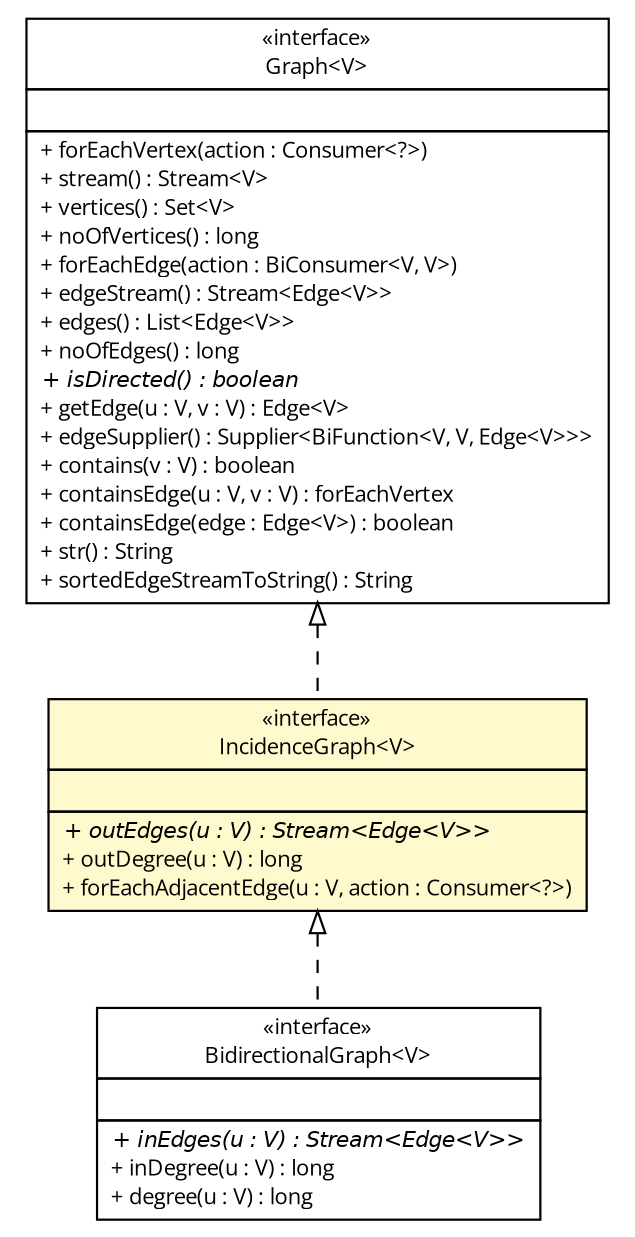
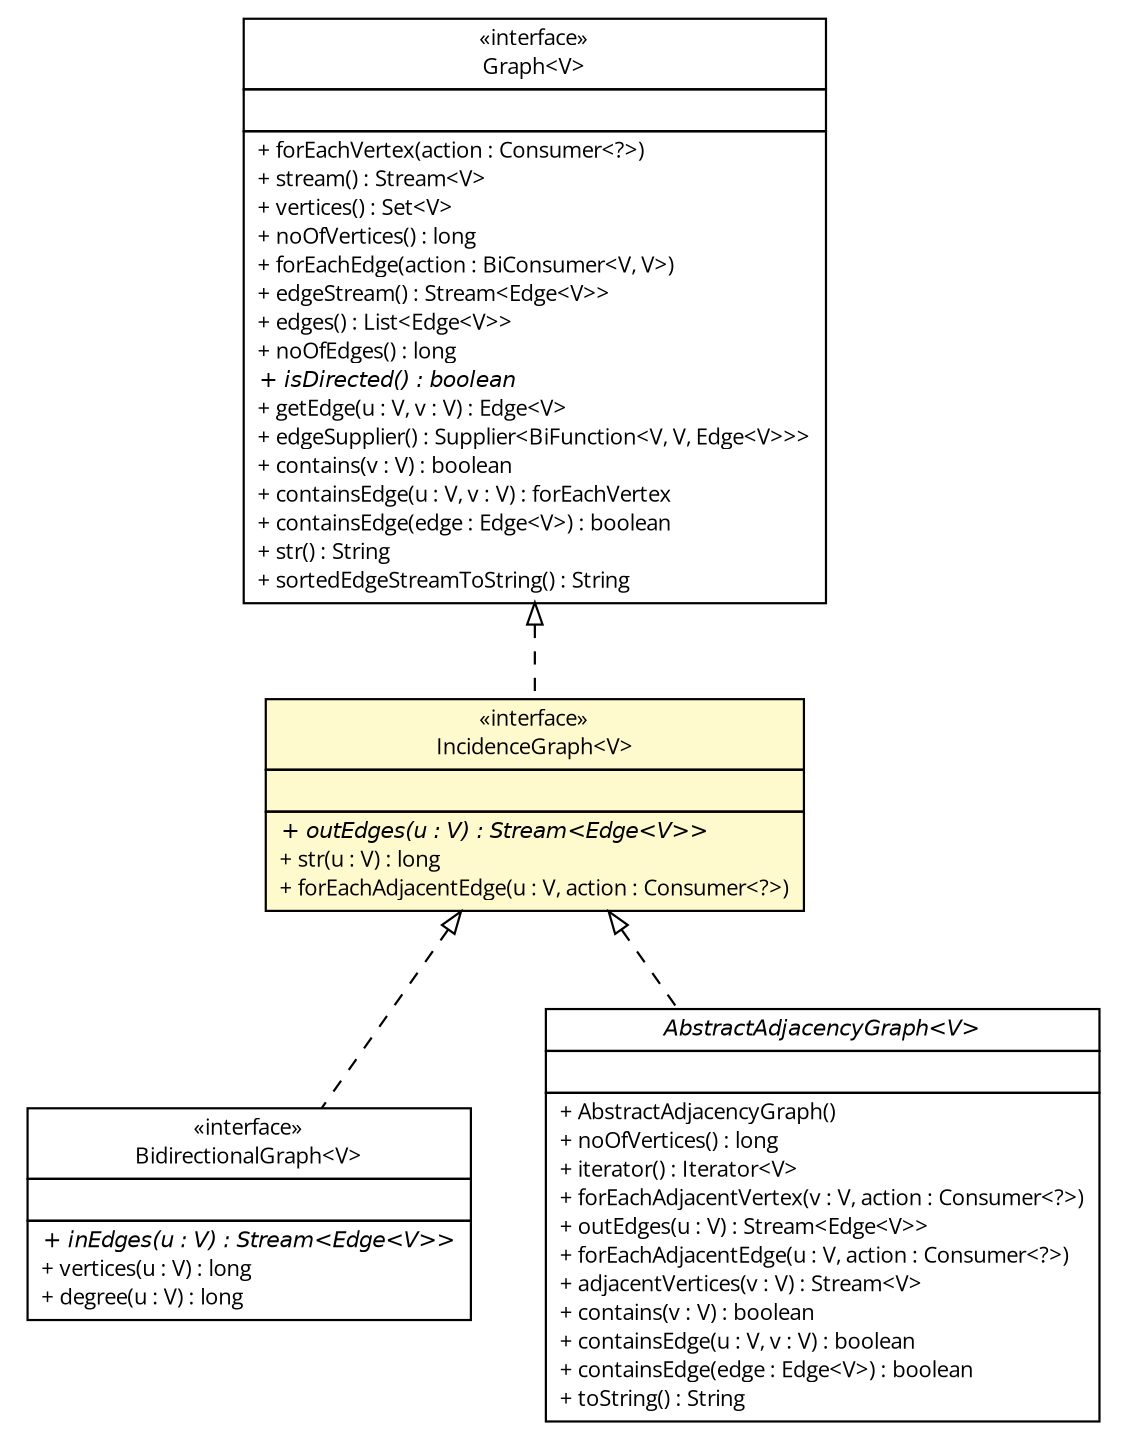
  digraph {
    fontname="Open Sans"
    nodesep=0.25
    ranksep=0.5
    node [fontcolor=black fontname="Open Sans" fontsize=10.0 shape=plaintext]
    edge [arrowtail=empty dir=back fontname="Open Sans" fontsize=10 headport=p labelfontname=Helvetica labelfontsize=10 style=dashed tailport=p]
-   n1 [label=<<table title="org.jgraphl.IncidenceGraph" border="0" cellborder="1" cellspacing="0" cellpadding="2" port="p" bgcolor="lemonChiffon" href="./IncidenceGraph.html"> 		<tr><td><table border="0" cellspacing="0" cellpadding="1"> <tr><td align="center" balign="center"> &#171;interface&#187; </td></tr> <tr><td align="center" balign="center"> IncidenceGraph&lt;V&gt; </td></tr> 		</table></td></tr> 		<tr><td><table border="0" cellspacing="0" cellpadding="1"> <tr><td align="left" balign="left">  </td></tr> 		</table></td></tr> 		<tr><td><table border="0" cellspacing="0" cellpadding="1"> <tr><td align="left" balign="left"><font face="Helvetica-Oblique" point-size="10.0"> + outEdges(u : V) : Stream&lt;Edge&lt;V&gt;&gt; </font></td></tr> <tr><td align="left" balign="left"> + outDegree(u : V) : long </td></tr> <tr><td align="left" balign="left"> + forEachAdjacentEdge(u : V, action : Consumer&lt;?&gt;) </td></tr> 		</table></td></tr> 		</table>>]
-   n2 [label=<<table title="org.jgraphl.BidirectionalGraph" border="0" cellborder="1" cellspacing="0" cellpadding="2" port="p" href="./BidirectionalGraph.html"> 		<tr><td><table border="0" cellspacing="0" cellpadding="1"> <tr><td align="center" balign="center"> &#171;interface&#187; </td></tr> <tr><td align="center" balign="center"> BidirectionalGraph&lt;V&gt; </td></tr> 		</table></td></tr> 		<tr><td><table border="0" cellspacing="0" cellpadding="1"> <tr><td align="left" balign="left">  </td></tr> 		</table></td></tr> 		<tr><td><table border="0" cellspacing="0" cellpadding="1"> <tr><td align="left" balign="left"><font face="Helvetica-Oblique" point-size="10.0"> + inEdges(u : V) : Stream&lt;Edge&lt;V&gt;&gt; </font></td></tr> <tr><td align="left" balign="left"> + inDegree(u : V) : long </td></tr> <tr><td align="left" balign="left"> + degree(u : V) : long </td></tr> 		</table></td></tr> 		</table>>]
+   n1 [label=<<table title="org.jgraphl.IncidenceGraph" border="0" cellborder="1" cellspacing="0" cellpadding="2" port="p" bgcolor="lemonChiffon" href="./IncidenceGraph.html"> 		<tr><td><table border="0" cellspacing="0" cellpadding="1"> <tr><td align="center" balign="center"> &#171;interface&#187; </td></tr> <tr><td align="center" balign="center"> IncidenceGraph&lt;V&gt; </td></tr> 		</table></td></tr> 		<tr><td><table border="0" cellspacing="0" cellpadding="1"> <tr><td align="left" balign="left">  </td></tr> 		</table></td></tr> 		<tr><td><table border="0" cellspacing="0" cellpadding="1"> <tr><td align="left" balign="left"><font face="Helvetica-Oblique" point-size="10.0"> + outEdges(u : V) : Stream&lt;Edge&lt;V&gt;&gt; </font></td></tr> <tr><td align="left" balign="left"> + str(u : V) : long </td></tr> <tr><td align="left" balign="left"> + forEachAdjacentEdge(u : V, action : Consumer&lt;?&gt;) </td></tr> 		</table></td></tr> 		</table>>]
+   n2 [label=<<table title="org.jgraphl.BidirectionalGraph" border="0" cellborder="1" cellspacing="0" cellpadding="2" port="p" href="./BidirectionalGraph.html"> 		<tr><td><table border="0" cellspacing="0" cellpadding="1"> <tr><td align="center" balign="center"> &#171;interface&#187; </td></tr> <tr><td align="center" balign="center"> BidirectionalGraph&lt;V&gt; </td></tr> 		</table></td></tr> 		<tr><td><table border="0" cellspacing="0" cellpadding="1"> <tr><td align="left" balign="left">  </td></tr> 		</table></td></tr> 		<tr><td><table border="0" cellspacing="0" cellpadding="1"> <tr><td align="left" balign="left"><font face="Helvetica-Oblique" point-size="10.0"> + inEdges(u : V) : Stream&lt;Edge&lt;V&gt;&gt; </font></td></tr> <tr><td align="left" balign="left"> + vertices(u : V) : long </td></tr> <tr><td align="left" balign="left"> + degree(u : V) : long </td></tr> 		</table></td></tr> 		</table>>]
+   n3 [label=<<table title="org.jgraphl.graph.AbstractAdjacencyGraph" border="0" cellborder="1" cellspacing="0" cellpadding="2" port="p" href="./graph/AbstractAdjacencyGraph.html"> 		<tr><td><table border="0" cellspacing="0" cellpadding="1"> <tr><td align="center" balign="center"><font face="Helvetica-Oblique"> AbstractAdjacencyGraph&lt;V&gt; </font></td></tr> 		</table></td></tr> 		<tr><td><table border="0" cellspacing="0" cellpadding="1"> <tr><td align="left" balign="left">  </td></tr> 		</table></td></tr> 		<tr><td><table border="0" cellspacing="0" cellpadding="1"> <tr><td align="left" balign="left"> + AbstractAdjacencyGraph() </td></tr> <tr><td align="left" balign="left"> + noOfVertices() : long </td></tr> <tr><td align="left" balign="left"> + iterator() : Iterator&lt;V&gt; </td></tr> <tr><td align="left" balign="left"> + forEachAdjacentVertex(v : V, action : Consumer&lt;?&gt;) </td></tr> <tr><td align="left" balign="left"> + outEdges(u : V) : Stream&lt;Edge&lt;V&gt;&gt; </td></tr> <tr><td align="left" balign="left"> + forEachAdjacentEdge(u : V, action : Consumer&lt;?&gt;) </td></tr> <tr><td align="left" balign="left"> + adjacentVertices(v : V) : Stream&lt;V&gt; </td></tr> <tr><td align="left" balign="left"> + contains(v : V) : boolean </td></tr> <tr><td align="left" balign="left"> + containsEdge(u : V, v : V) : boolean </td></tr> <tr><td align="left" balign="left"> + containsEdge(edge : Edge&lt;V&gt;) : boolean </td></tr> <tr><td align="left" balign="left"> + toString() : String </td></tr> 		</table></td></tr> 		</table>>]
    n4 [label=<<table title="org.jgraphl.Graph" border="0" cellborder="1" cellspacing="0" cellpadding="2" port="p" href="./Graph.html"> 		<tr><td><table border="0" cellspacing="0" cellpadding="1"> <tr><td align="center" balign="center"> &#171;interface&#187; </td></tr> <tr><td align="center" balign="center"> Graph&lt;V&gt; </td></tr> 		</table></td></tr> 		<tr><td><table border="0" cellspacing="0" cellpadding="1"> <tr><td align="left" balign="left">  </td></tr> 		</table></td></tr> 		<tr><td><table border="0" cellspacing="0" cellpadding="1"> <tr><td align="left" balign="left"> + forEachVertex(action : Consumer&lt;?&gt;) </td></tr> <tr><td align="left" balign="left"> + stream() : Stream&lt;V&gt; </td></tr> <tr><td align="left" balign="left"> + vertices() : Set&lt;V&gt; </td></tr> <tr><td align="left" balign="left"> + noOfVertices() : long </td></tr> <tr><td align="left" balign="left"> + forEachEdge(action : BiConsumer&lt;V, V&gt;) </td></tr> <tr><td align="left" balign="left"> + edgeStream() : Stream&lt;Edge&lt;V&gt;&gt; </td></tr> <tr><td align="left" balign="left"> + edges() : List&lt;Edge&lt;V&gt;&gt; </td></tr> <tr><td align="left" balign="left"> + noOfEdges() : long </td></tr> <tr><td align="left" balign="left"><font face="Helvetica-Oblique" point-size="10.0"> + isDirected() : boolean </font></td></tr> <tr><td align="left" balign="left"> + getEdge(u : V, v : V) : Edge&lt;V&gt; </td></tr> <tr><td align="left" balign="left"> + edgeSupplier() : Supplier&lt;BiFunction&lt;V, V, Edge&lt;V&gt;&gt;&gt; </td></tr> <tr><td align="left" balign="left"> + contains(v : V) : boolean </td></tr> <tr><td align="left" balign="left"> + containsEdge(u : V, v : V) : forEachVertex </td></tr> <tr><td align="left" balign="left"> + containsEdge(edge : Edge&lt;V&gt;) : boolean </td></tr> <tr><td align="left" balign="left"> + str() : String </td></tr> <tr><td align="left" balign="left"> + sortedEdgeStreamToString() : String </td></tr> 		</table></td></tr> 		</table>>]
    n1 -> n2
+   n1 -> n3
    n4 -> n1
  }
